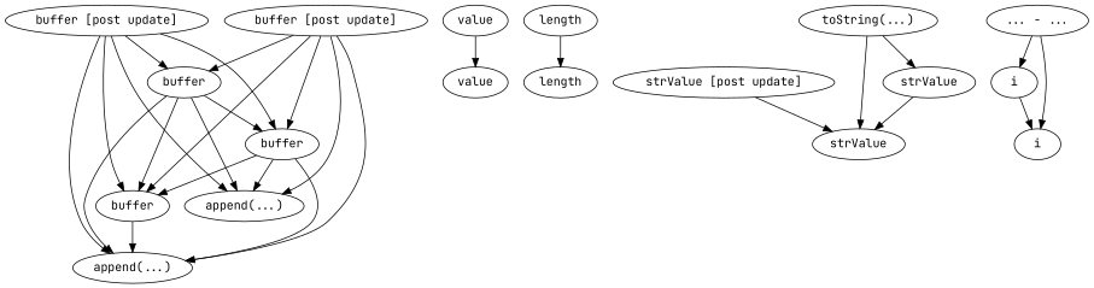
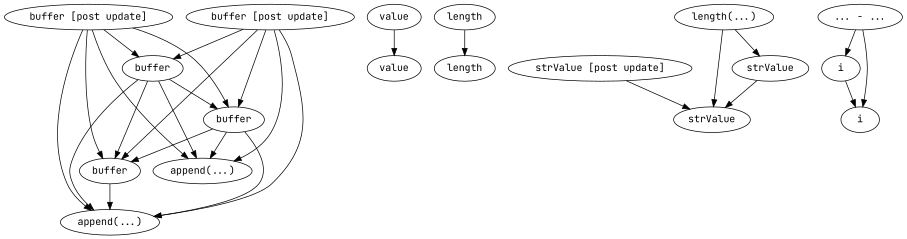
  digraph {
    compound=true
    fontname="JetBrains Mono"
    node [fontname="JetBrains Mono"]
    edge [fontname="JetBrains Mono"]
    n1 [label=buffer]
    n2 [label="append(...)"]
    n3 [label=buffer]
    n4 [label="append(...)"]
    n5 [label=buffer]
    n6 [label=value]
    n7 [label=value]
    n8 [label=length]
    n9 [label=length]
    n10 [label="strValue [post update]"]
    n11 [label=strValue]
    n12 [label="buffer [post update]"]
    n13 [label="buffer [post update]"]
-   n14 [label="toString(...)"]
+   n14 [label="length(...)"]
    n15 [label=strValue]
    n16 [label="... - ..."]
    n17 [label=i]
    n18 [label=i]
    n1 -> n2
    n1 -> n3
    n1 -> n4
    n1 -> n5
    n3 -> n2
    n3 -> n4
    n3 -> n5
    n5 -> n4
    n6 -> n7
    n8 -> n9
    n10 -> n11
    n12 -> n1
    n12 -> n2
    n12 -> n3
    n12 -> n4
    n12 -> n5
    n13 -> n1
    n13 -> n2
    n13 -> n3
    n13 -> n4
    n13 -> n5
    n14 -> n11
    n14 -> n15
    n15 -> n11
    n16 -> n17
    n16 -> n18
    n17 -> n18
  }
